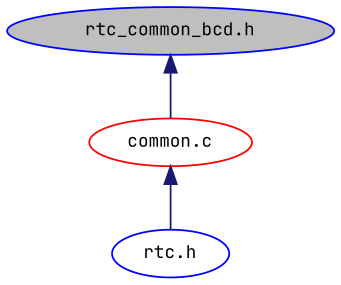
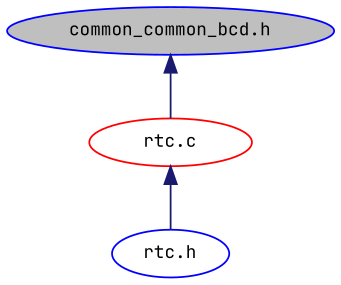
  digraph {
    fontname="JetBrains Mono"
    node [color=blue fillcolor=white fontname="JetBrains Mono" fontsize=10 shape=ellipse style=filled]
    edge [color=midnightblue dir=back fontname="JetBrains Mono" fontsize=10 labelfontname=Helvetica labelfontsize=10 style=solid]
-   n1 [fillcolor=grey75 fontcolor=black height=0.2 label="rtc_common_bcd.h" width=0.4]
-   n2 [color=red height=0.2 label="common.c" width=0.4]
+   n1 [fillcolor=grey75 fontcolor=black height=0.2 label="common_common_bcd.h" width=0.4]
+   n2 [color=red height=0.2 label="rtc.c" width=0.4]
    n3 [height=0.2 label="rtc.h" width=0.4]
    n1 -> n2
    n2 -> n3
  }
